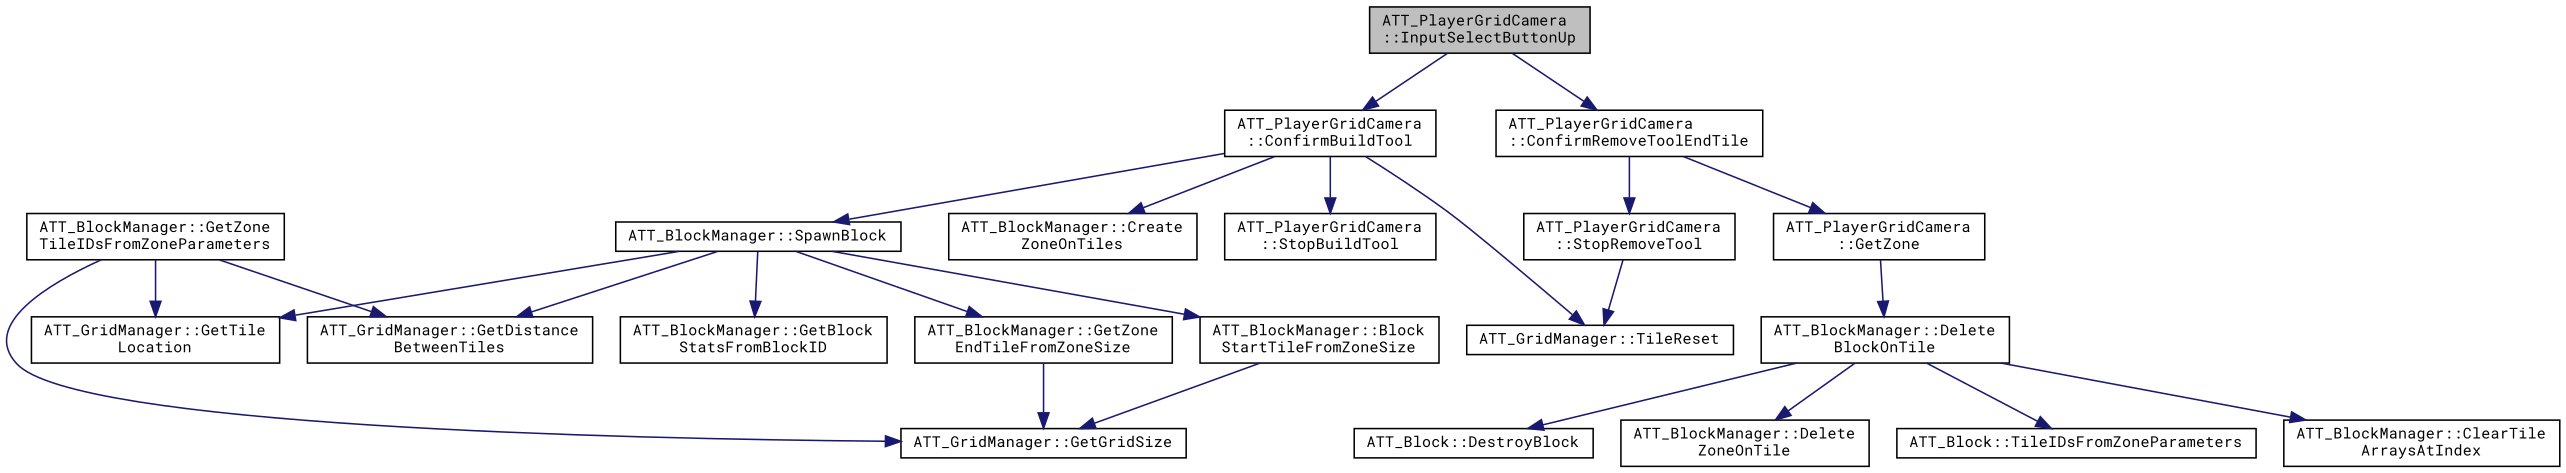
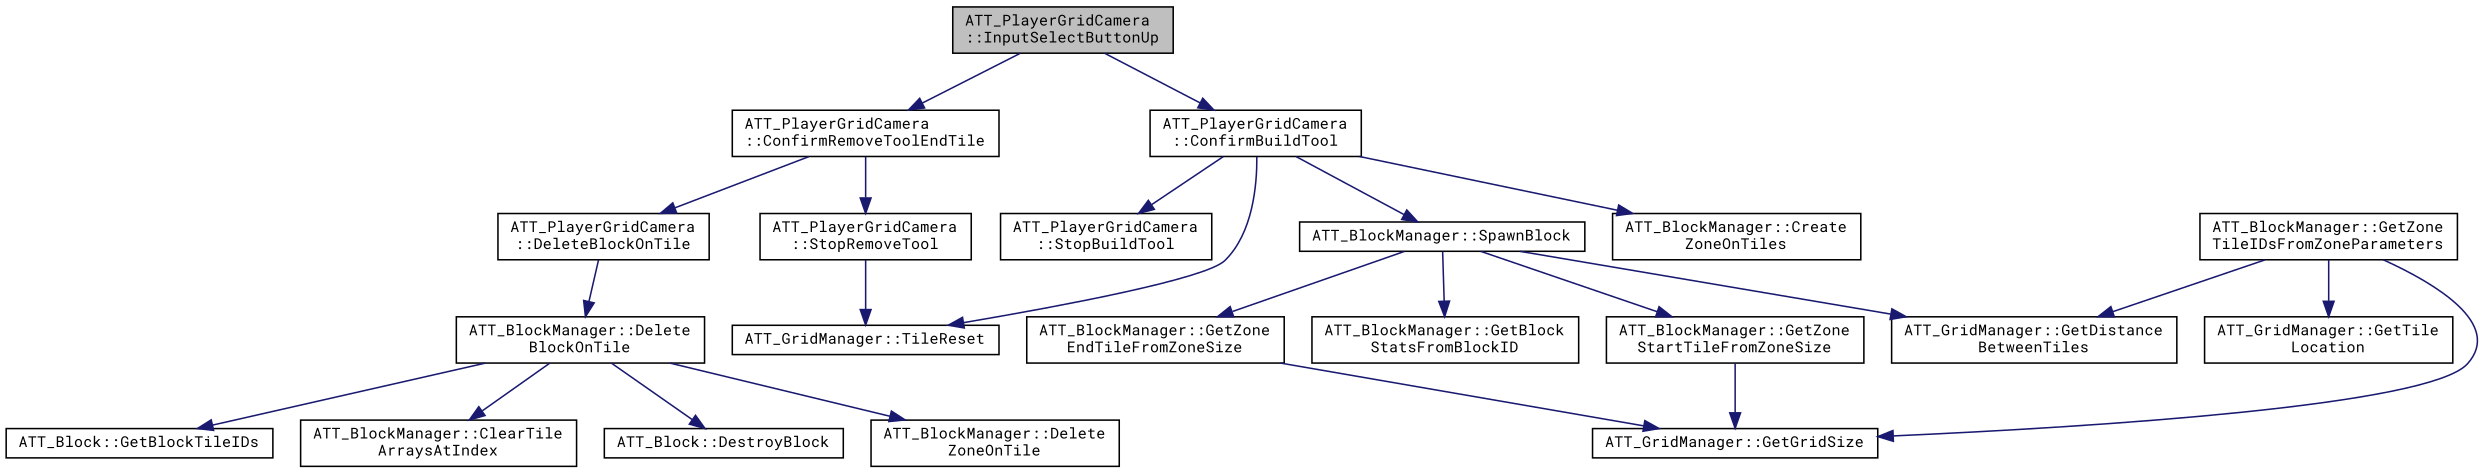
  digraph {
    fontname="Roboto Mono"
    rankdir=TB
    node [color=black fillcolor=white fontname="Roboto Mono" fontsize=10 shape=record style=filled]
    edge [color=midnightblue fontname="Roboto Mono" fontsize=10 labelfontname=Helvetica labelfontsize=10 style=solid]
    n1 [fillcolor=grey75 fontcolor=black height=0.2 label="ATT_PlayerGridCamera\l::InputSelectButtonUp" width=0.4]
    n2 [height=0.2 label="ATT_PlayerGridCamera\l::ConfirmRemoveToolEndTile" width=0.4]
    n3 [height=0.2 label="ATT_PlayerGridCamera\l::ConfirmBuildTool" width=0.4]
    n4 [height=0.2 label="ATT_PlayerGridCamera\l::StopRemoveTool" width=0.4]
-   n5 [height=0.2 label="ATT_PlayerGridCamera\l::GetZone" width=0.4]
+   n5 [height=0.2 label="ATT_PlayerGridCamera\l::DeleteBlockOnTile" width=0.4]
    n6 [height=0.2 label="ATT_GridManager::TileReset" width=0.4]
    n7 [height=0.2 label="ATT_BlockManager::SpawnBlock" width=0.4]
    n8 [height=0.2 label="ATT_BlockManager::Create\lZoneOnTiles" width=0.4]
    n9 [height=0.2 label="ATT_PlayerGridCamera\l::StopBuildTool" width=0.4]
    n10 [height=0.2 label="ATT_BlockManager::Delete\lBlockOnTile" width=0.4]
    n11 [height=0.2 label="ATT_BlockManager::Delete\lZoneOnTile" width=0.4]
-   n12 [height=0.2 label="ATT_Block::TileIDsFromZoneParameters" width=0.4]
+   n12 [height=0.2 label="ATT_Block::GetBlockTileIDs" width=0.4]
    n13 [height=0.2 label="ATT_BlockManager::ClearTile\lArraysAtIndex" width=0.4]
    n14 [height=0.2 label="ATT_Block::DestroyBlock" width=0.4]
    n15 [height=0.2 label="ATT_GridManager::GetTile\lLocation" width=0.4]
    n16 [height=0.2 label="ATT_BlockManager::GetBlock\lStatsFromBlockID" width=0.4]
-   n17 [height=0.2 label="ATT_BlockManager::Block\lStartTileFromZoneSize" width=0.4]
+   n17 [height=0.2 label="ATT_BlockManager::GetZone\lStartTileFromZoneSize" width=0.4]
    n18 [height=0.2 label="ATT_BlockManager::GetZone\lEndTileFromZoneSize" width=0.4]
    n19 [height=0.2 label="ATT_GridManager::GetDistance\lBetweenTiles" width=0.4]
    n20 [height=0.2 label="ATT_GridManager::GetGridSize" width=0.4]
    n21 [height=0.2 label="ATT_BlockManager::GetZone\lTileIDsFromZoneParameters" width=0.4]
    n1 -> n2
    n1 -> n3
    n2 -> n4
    n2 -> n5
    n3 -> n6
    n3 -> n7
    n3 -> n8
    n3 -> n9
    n4 -> n6
    n5 -> n10
-   n7 -> n15
    n7 -> n16
    n7 -> n17
    n7 -> n18
    n7 -> n19
    n10 -> n11
    n10 -> n12
    n10 -> n13
    n10 -> n14
    n17 -> n20
    n18 -> n20
    n21 -> n15
    n21 -> n19
    n21 -> n20
  }
